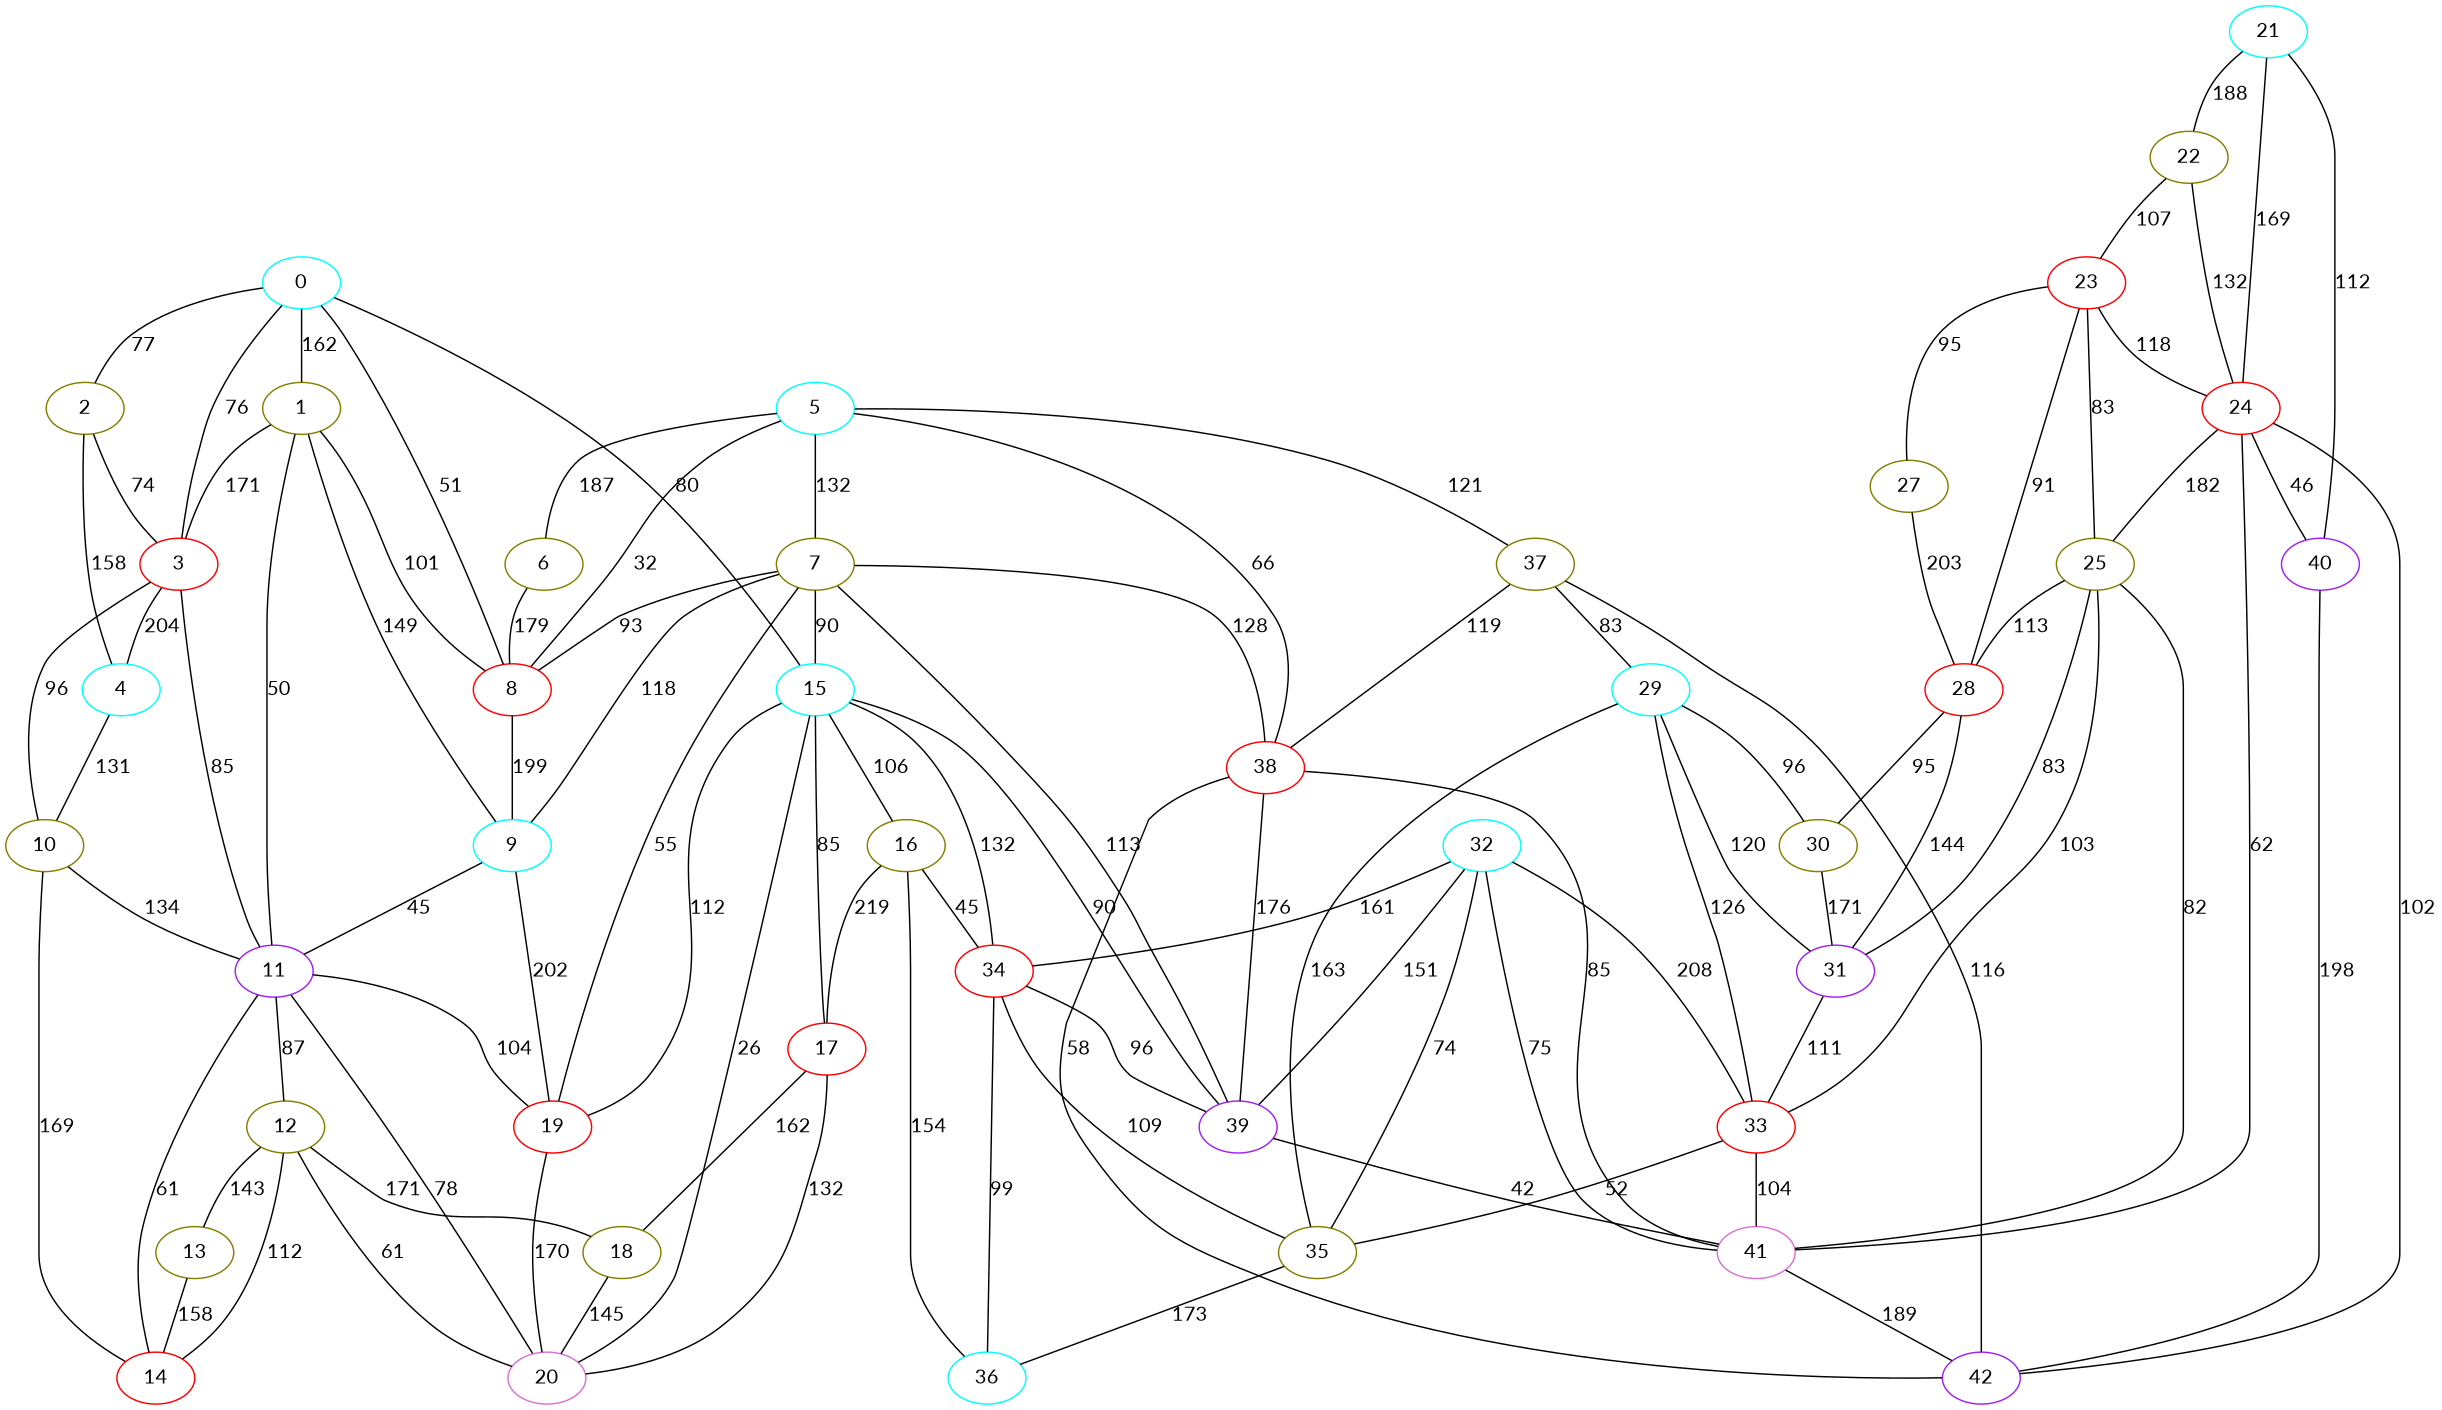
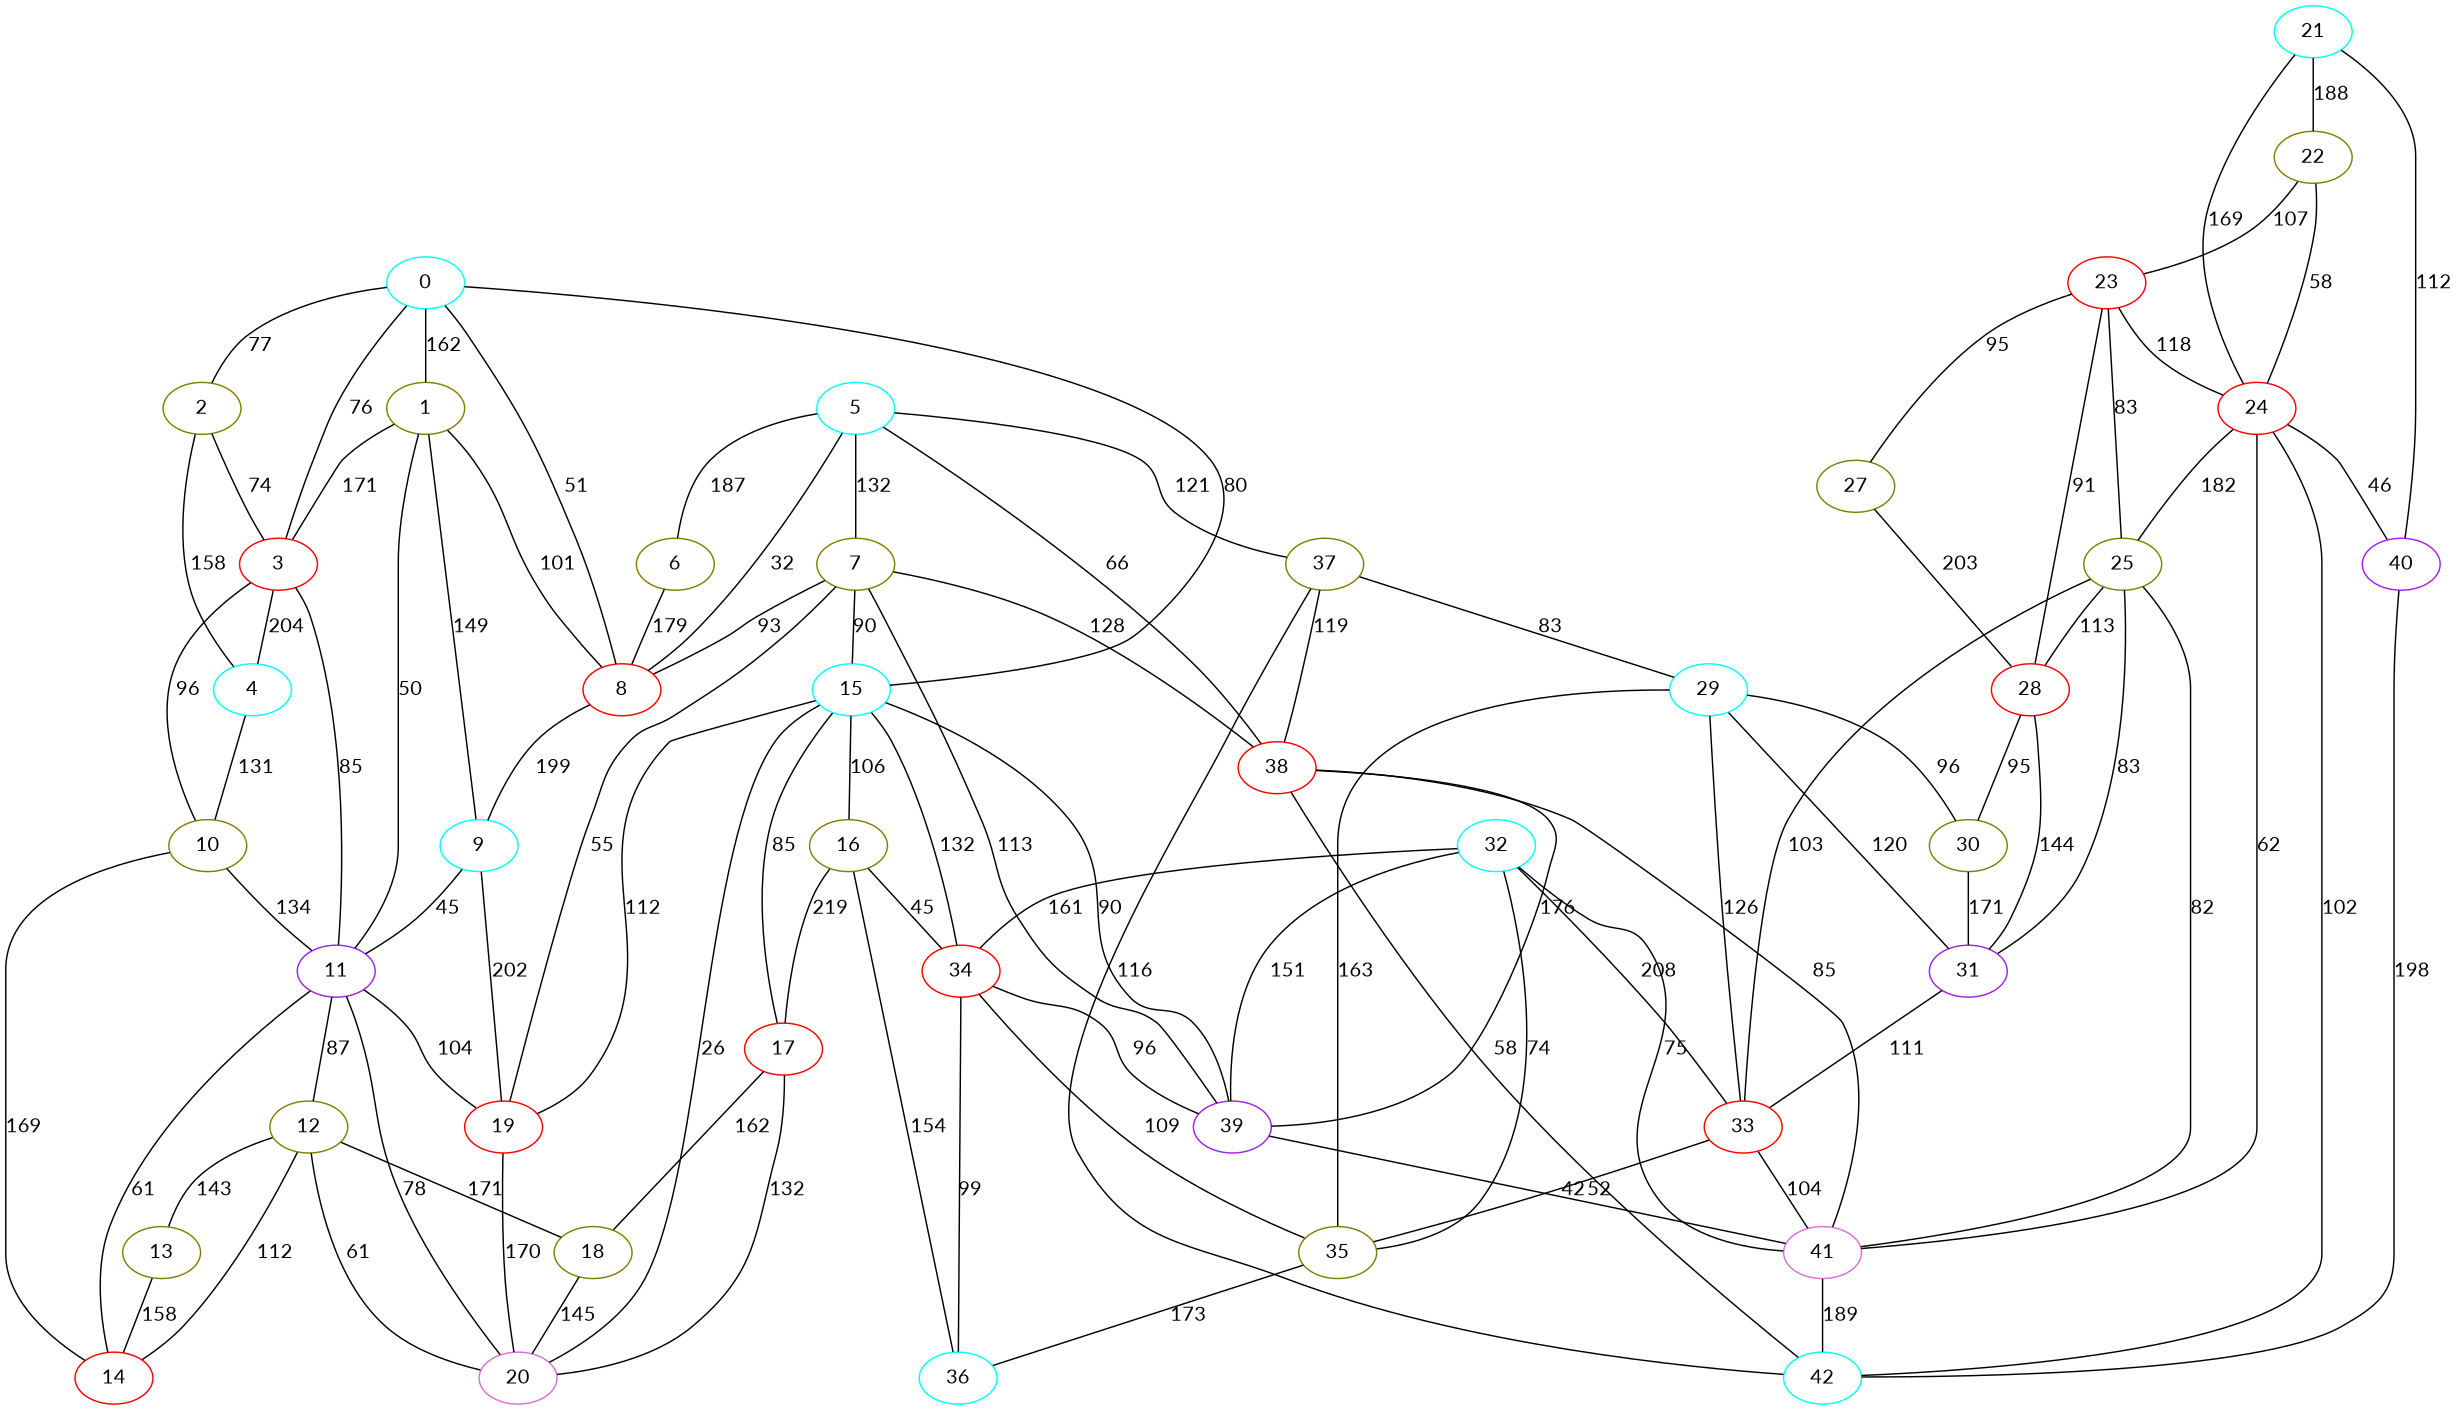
  graph {
    fontname=Lato
    node [color=olive fontname=Lato]
    edge [fontname=Lato]
    0 [color=aqua]
    1
    2
    3 [color=red]
    8 [color=red]
    15 [color=aqua]
    9 [color=aqua]
    11 [color=purple]
    4 [color=aqua]
    10
    6
    19 [color=red]
    14 [color=red]
    12
    20 [color=orchid]
    5 [color=aqua]
    7
    37
    38 [color=red]
    39 [color=purple]
-   42 [color=purple]
+   42 [color=aqua]
    29 [color=aqua]
    41 [color=orchid]
    16
    17 [color=red]
    34 [color=red]
    13
    18
    36 [color=aqua]
    35
    21 [color=aqua]
    22
    24 [color=red]
    40 [color=purple]
    23 [color=red]
    25
    27
    28 [color=red]
    31 [color=purple]
    33 [color=red]
    30
    32 [color=aqua]
    0 -- 1 [label=162]
    0 -- 2 [label=77]
    0 -- 3 [label=76]
    0 -- 8 [label=51]
    0 -- 15 [label=80]
    1 -- 3 [label=171]
    1 -- 8 [label=101]
    1 -- 9 [label=149]
    1 -- 11 [label=50]
    2 -- 3 [label=74]
    2 -- 4 [label=158]
    3 -- 11 [label=85]
    3 -- 4 [label=204]
    3 -- 10 [label=96]
    8 -- 9 [label=199]
    15 -- 19 [label=112]
    15 -- 20 [label=26]
    15 -- 39 [label=90]
    15 -- 16 [label=106]
    15 -- 17 [label=85]
    15 -- 34 [label=132]
    9 -- 11 [label=45]
    9 -- 19 [label=202]
    11 -- 19 [label=104]
    11 -- 14 [label=61]
    11 -- 12 [label=87]
    11 -- 20 [label=78]
    4 -- 10 [label=131]
    10 -- 11 [label=134]
    10 -- 14 [label=169]
    6 -- 8 [label=179]
    19 -- 20 [label=170]
    12 -- 14 [label=112]
    12 -- 20 [label=61]
    12 -- 13 [label=143]
    12 -- 18 [label=171]
    5 -- 8 [label=32]
    5 -- 6 [label=187]
    5 -- 7 [label=132]
    5 -- 37 [label=121]
    5 -- 38 [label=66]
    7 -- 8 [label=93]
    7 -- 15 [label=90]
-   7 -- 9 [label=118]
    7 -- 19 [label=55]
    7 -- 38 [label=128]
    7 -- 39 [label=113]
    37 -- 38 [label=119]
    37 -- 42 [label=116]
    37 -- 29 [label=83]
    38 -- 39 [label=176]
    38 -- 42 [label=58]
    38 -- 41 [label=85]
    39 -- 41 [label=42]
    29 -- 35 [label=163]
    29 -- 31 [label=120]
    29 -- 33 [label=126]
    29 -- 30 [label=96]
    41 -- 42 [label=189]
    16 -- 17 [label=219]
    16 -- 34 [label=45]
    16 -- 36 [label=154]
    17 -- 20 [label=132]
    17 -- 18 [label=162]
    34 -- 39 [label=96]
    34 -- 36 [label=99]
    34 -- 35 [label=109]
    13 -- 14 [label=158]
    18 -- 20 [label=145]
    35 -- 36 [label=173]
    21 -- 22 [label=188]
    21 -- 24 [label=169]
    21 -- 40 [label=112]
-   22 -- 24 [label=132]
+   22 -- 24 [label=58]
    22 -- 23 [label=107]
    24 -- 42 [label=102]
    24 -- 41 [label=62]
    24 -- 40 [label=46]
    24 -- 25 [label=182]
    40 -- 42 [label=198]
    23 -- 24 [label=118]
    23 -- 25 [label=83]
    23 -- 27 [label=95]
    23 -- 28 [label=91]
    25 -- 41 [label=82]
    25 -- 28 [label=113]
    25 -- 31 [label=83]
    25 -- 33 [label=103]
    27 -- 28 [label=203]
    28 -- 31 [label=144]
    28 -- 30 [label=95]
    31 -- 33 [label=111]
    33 -- 41 [label=104]
    33 -- 35 [label=52]
    30 -- 31 [label=171]
    32 -- 39 [label=151]
    32 -- 41 [label=75]
    32 -- 34 [label=161]
    32 -- 35 [label=74]
    32 -- 33 [label=208]
  }
